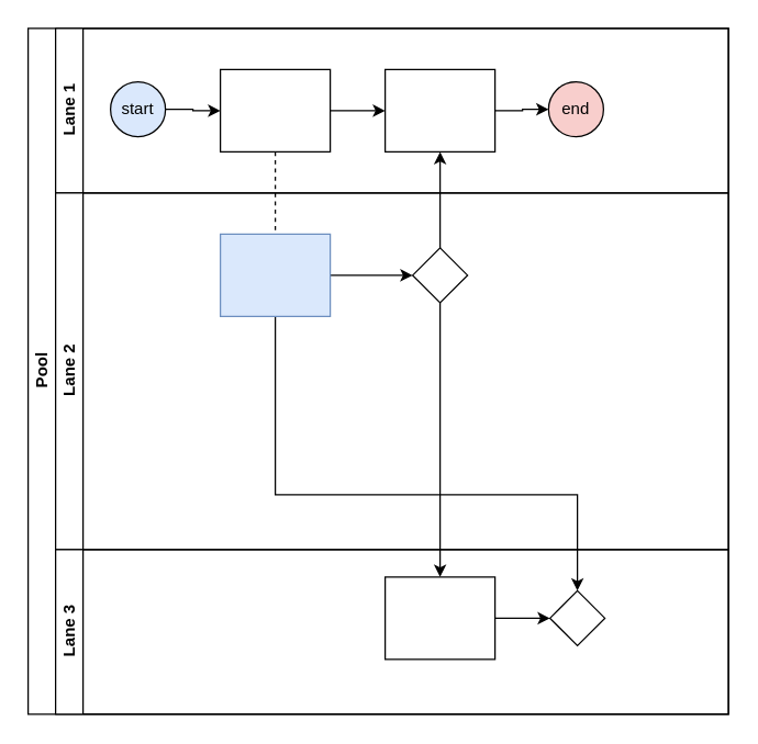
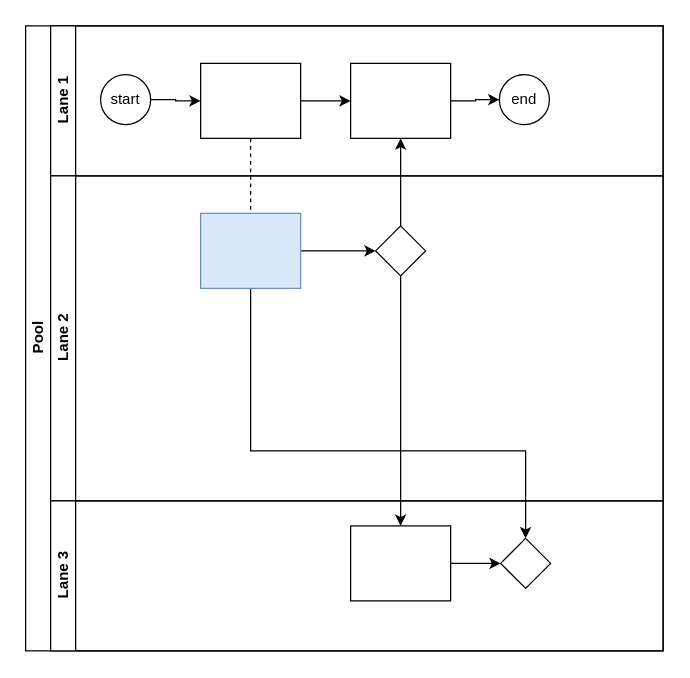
  <mxCell id="0" />
  <mxCell id="1" parent="0" />
  <mxCell id="2" value="Pool" style="swimlane;html=1;childLayout=stackLayout;resizeParent=1;resizeParentMax=0;horizontal=0;startSize=20;horizontalStack=0;rotation=0;" vertex="1" parent="1"><mxGeometry x="20" y="20" width="510" height="500" as="geometry" /></mxCell>
  <mxCell id="3" value="" style="edgeStyle=orthogonalEdgeStyle;rounded=0;orthogonalLoop=1;jettySize=auto;html=1;dashed=1;endArrow=none;endFill=0;" edge="1" parent="2" source="11" target="17"><mxGeometry relative="1" as="geometry" /></mxCell>
  <mxCell id="4" style="edgeStyle=orthogonalEdgeStyle;rounded=0;orthogonalLoop=1;jettySize=auto;html=1;endArrow=classic;endFill=1;" edge="1" parent="2" source="18" target="13"><mxGeometry relative="1" as="geometry" /></mxCell>
  <mxCell id="5" style="edgeStyle=orthogonalEdgeStyle;rounded=0;orthogonalLoop=1;jettySize=auto;html=1;endArrow=classic;endFill=1;" edge="1" parent="2" source="18" target="21"><mxGeometry relative="1" as="geometry" /></mxCell>
  <mxCell id="6" style="edgeStyle=orthogonalEdgeStyle;rounded=0;orthogonalLoop=1;jettySize=auto;html=1;endArrow=classic;endFill=1;" edge="1" parent="2" source="17" target="22"><mxGeometry relative="1" as="geometry"><Array as="points"><mxPoint x="180" y="340" /><mxPoint x="400" y="340" /></Array></mxGeometry></mxCell>
  <mxCell id="7" value="Lane 1" style="swimlane;html=1;startSize=20;horizontal=0;rotation=0;" vertex="1" parent="2"><mxGeometry x="20" width="490" height="120" as="geometry"><mxRectangle x="20" width="430" height="20" as="alternateBounds" /></mxGeometry></mxCell>
  <mxCell id="8" value="" style="edgeStyle=orthogonalEdgeStyle;rounded=0;orthogonalLoop=1;jettySize=auto;html=1;" edge="1" parent="7" source="9" target="11"><mxGeometry relative="1" as="geometry" /></mxCell>
- <mxCell id="9" value="start" style="ellipse;whiteSpace=wrap;html=1;rotation=0;fillColor=#dae8fc;" vertex="1" parent="7"><mxGeometry x="40" y="39" width="40" height="40" as="geometry" /></mxCell>
+ <mxCell id="9" value="start" style="ellipse;whiteSpace=wrap;html=1;rotation=0;" vertex="1" parent="7"><mxGeometry x="40" y="39" width="40" height="40" as="geometry" /></mxCell>
  <mxCell id="10" value="" style="edgeStyle=orthogonalEdgeStyle;rounded=0;orthogonalLoop=1;jettySize=auto;html=1;" edge="1" parent="7" source="11" target="13"><mxGeometry relative="1" as="geometry" /></mxCell>
  <mxCell id="11" value="" style="rounded=0;whiteSpace=wrap;html=1;fontFamily=Helvetica;fontSize=12;fontColor=#000000;align=center;rotation=0;" vertex="1" parent="7"><mxGeometry x="120" y="30" width="80" height="60" as="geometry" /></mxCell>
  <mxCell id="12" value="" style="edgeStyle=orthogonalEdgeStyle;rounded=0;orthogonalLoop=1;jettySize=auto;html=1;endArrow=classic;endFill=1;" edge="1" parent="7" source="13" target="14"><mxGeometry relative="1" as="geometry" /></mxCell>
  <mxCell id="13" value="" style="rounded=0;whiteSpace=wrap;html=1;fontFamily=Helvetica;fontSize=12;fontColor=#000000;align=center;rotation=0;" vertex="1" parent="7"><mxGeometry x="240" y="30" width="80" height="60" as="geometry" /></mxCell>
- <mxCell id="14" value="end" style="ellipse;whiteSpace=wrap;html=1;rotation=0;fillColor=#f8cecc;" vertex="1" parent="7"><mxGeometry x="359" y="39" width="40" height="40" as="geometry" /></mxCell>
+ <mxCell id="14" value="end" style="ellipse;whiteSpace=wrap;html=1;rotation=0;" vertex="1" parent="7"><mxGeometry x="359" y="39" width="40" height="40" as="geometry" /></mxCell>
  <mxCell id="15" value="Lane 2" style="swimlane;html=1;startSize=20;horizontal=0;rotation=0;" vertex="1" parent="2"><mxGeometry x="20" y="120" width="490" height="260" as="geometry" /></mxCell>
  <mxCell id="16" value="" style="edgeStyle=orthogonalEdgeStyle;rounded=0;orthogonalLoop=1;jettySize=auto;html=1;endArrow=classic;endFill=1;" edge="1" parent="15" source="17" target="18"><mxGeometry relative="1" as="geometry" /></mxCell>
  <mxCell id="17" value="" style="rounded=0;whiteSpace=wrap;html=1;fontFamily=Helvetica;fontSize=12;align=center;fillColor=#dae8fc;strokeColor=#6c8ebf;rotation=0;" vertex="1" parent="15"><mxGeometry x="120" y="30" width="80" height="60" as="geometry" /></mxCell>
  <mxCell id="18" value="" style="rhombus;whiteSpace=wrap;html=1;fontFamily=Helvetica;fontSize=12;fontColor=#000000;align=center;rotation=0;" vertex="1" parent="15"><mxGeometry x="260" y="40" width="40" height="40" as="geometry" /></mxCell>
  <mxCell id="19" value="Lane 3" style="swimlane;html=1;startSize=20;horizontal=0;rotation=0;" vertex="1" parent="2"><mxGeometry x="20" y="380" width="490" height="120" as="geometry" /></mxCell>
  <mxCell id="20" value="" style="edgeStyle=orthogonalEdgeStyle;rounded=0;orthogonalLoop=1;jettySize=auto;html=1;endArrow=classic;endFill=1;" edge="1" parent="19" source="21" target="22"><mxGeometry relative="1" as="geometry" /></mxCell>
  <mxCell id="21" value="" style="rounded=0;whiteSpace=wrap;html=1;fontFamily=Helvetica;fontSize=12;fontColor=#000000;align=center;rotation=0;" vertex="1" parent="19"><mxGeometry x="240" y="20" width="80" height="60" as="geometry" /></mxCell>
  <mxCell id="22" value="" style="rhombus;whiteSpace=wrap;html=1;fontFamily=Helvetica;fontSize=12;fontColor=#000000;align=center;rotation=0;" vertex="1" parent="19"><mxGeometry x="360" y="30" width="40" height="40" as="geometry" /></mxCell>
